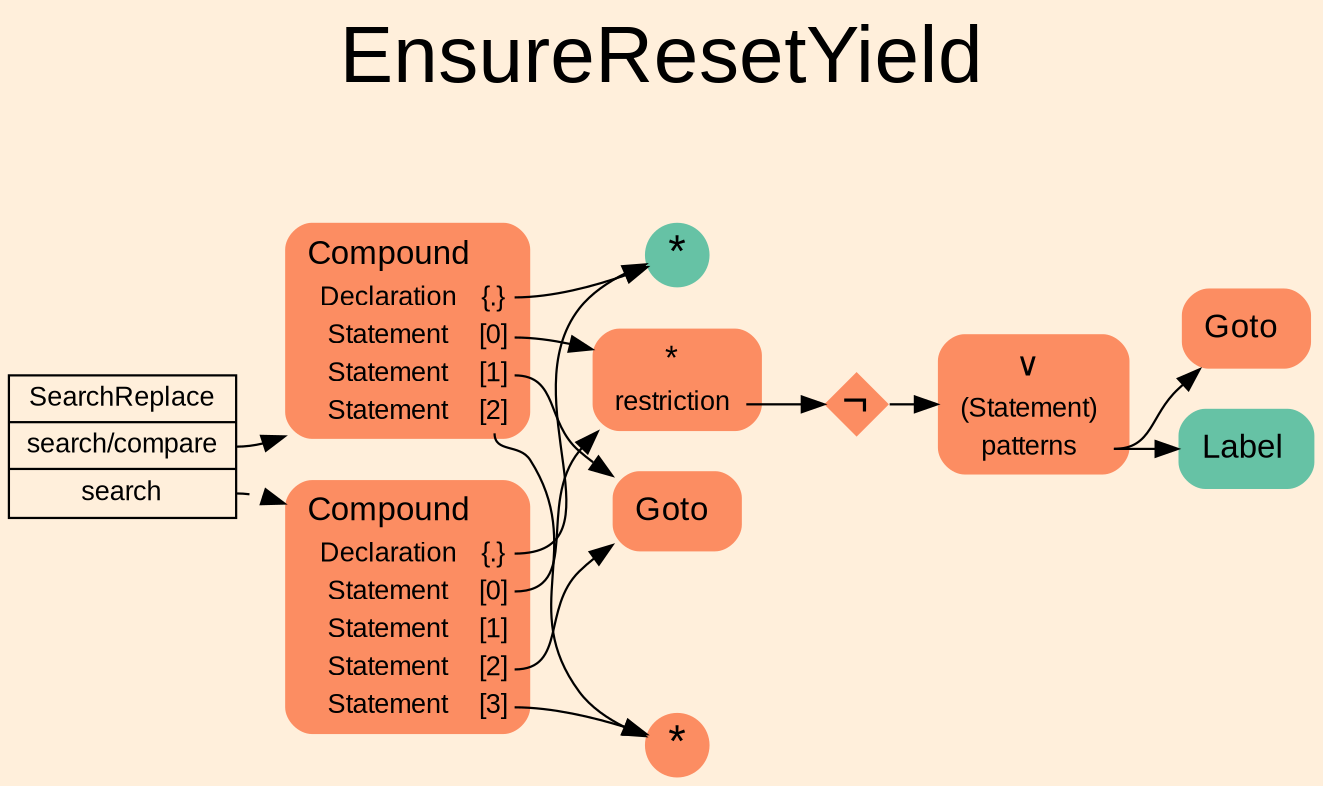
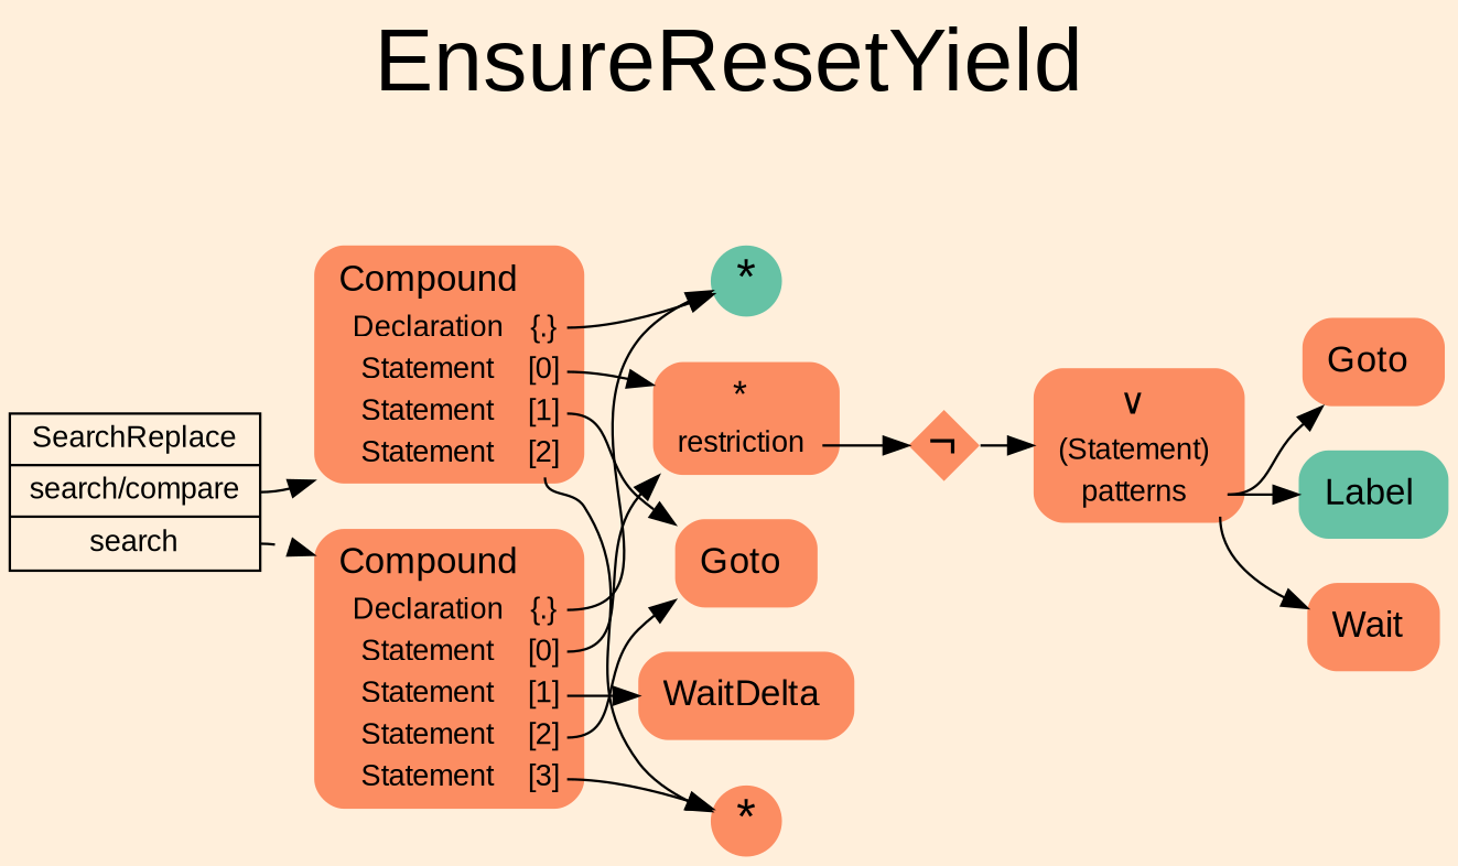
  digraph {
    bgcolor=antiquewhite1
    color=black
    fontcolor=black
    fontname=Arial
    fontsize=36
    label=EnsureResetYield
    labelloc=t
    rankdir=LR
    ranksep=0.3
    node [fillcolor="/set28/2" fontname=Arial fontsize=12 shape=plaintext style="rounded,filled"]
    edge [color=black fontcolor=black fontname=Arial tailport=port1]
    n1 [color=black fillcolor=antiquewhite1 fontcolor=black label="<fixed> SearchReplace | <port0> search/compare | <port1> search" shape=record style=filled]
    n2 [label=<<TABLE BORDER="0" CELLBORDER="0" CELLSPACING="0">      <TR><TD><FONT POINT-SIZE="15.0">Compound</FONT></TD><TD></TD></TR>      <TR><TD>Declaration</TD><TD PORT="port0">{.}</TD></TR>      <TR><TD>Statement</TD><TD PORT="port1">[0]</TD></TR>      <TR><TD>Statement</TD><TD PORT="port2">[1]</TD></TR>      <TR><TD>Statement</TD><TD PORT="port3">[2]</TD></TR>     </TABLE>>]
    n3 [label=<<TABLE BORDER="0" CELLBORDER="0" CELLSPACING="0">      <TR><TD><FONT POINT-SIZE="15.0">Compound</FONT></TD><TD></TD></TR>      <TR><TD>Declaration</TD><TD PORT="port0">{.}</TD></TR>      <TR><TD>Statement</TD><TD PORT="port1">[0]</TD></TR>      <TR><TD>Statement</TD><TD PORT="port2">[1]</TD></TR>      <TR><TD>Statement</TD><TD PORT="port3">[2]</TD></TR>      <TR><TD>Statement</TD><TD PORT="port4">[3]</TD></TR>     </TABLE>>]
    n4 [fillcolor="/set28/1" fixedsize=true fontsize=20 height=0.4 label=<*> penwidth=0.0 shape=circle style=filled width=0.4]
    n5 [label=<<TABLE BORDER="0" CELLBORDER="0" CELLSPACING="0">      <TR><TD><FONT POINT-SIZE="15.0">*</FONT></TD><TD></TD></TR>      <TR><TD>restriction</TD><TD PORT="port0"></TD></TR>     </TABLE>>]
    n6 [label=<<TABLE BORDER="0" CELLBORDER="0" CELLSPACING="0">      <TR><TD><FONT POINT-SIZE="15.0">Goto</FONT></TD><TD></TD></TR>     </TABLE>>]
    n7 [fixedsize=true fontsize=20 height=0.4 label=<*> penwidth=0.0 shape=circle style=filled width=0.4]
+   n8 [label=<<TABLE BORDER="0" CELLBORDER="0" CELLSPACING="0">      <TR><TD><FONT POINT-SIZE="15.0">WaitDelta</FONT></TD><TD></TD></TR>     </TABLE>>]
    n9 [fixedsize=true fontsize=20 height=0.4 label=<¬> penwidth=0.0 shape=diamond style=filled width=0.4]
    n10 [label=<<TABLE BORDER="0" CELLBORDER="0" CELLSPACING="0">      <TR><TD><FONT POINT-SIZE="15.0">∨</FONT></TD><TD></TD></TR>      <TR><TD>(Statement)</TD><TD PORT="port0"></TD></TR>      <TR><TD>patterns</TD><TD PORT="port1"></TD></TR>     </TABLE>>]
    n11 [label=<<TABLE BORDER="0" CELLBORDER="0" CELLSPACING="0">      <TR><TD><FONT POINT-SIZE="15.0">Goto</FONT></TD><TD></TD></TR>     </TABLE>>]
    n12 [fillcolor="/set28/1" label=<<TABLE BORDER="0" CELLBORDER="0" CELLSPACING="0">      <TR><TD><FONT POINT-SIZE="15.0">Label</FONT></TD><TD></TD></TR>     </TABLE>>]
+   n13 [label=<<TABLE BORDER="0" CELLBORDER="0" CELLSPACING="0">      <TR><TD><FONT POINT-SIZE="15.0">Wait</FONT></TD><TD></TD></TR>     </TABLE>>]
    n1 -> n2 [tailport=port0]
    n1 -> n3 [style=dashed]
    n2 -> n4 [tailport=port0]
    n2 -> n5
    n2 -> n6 [tailport=port2]
    n2 -> n7 [tailport=port3]
    n3 -> n4 [tailport=port0]
    n3 -> n5
    n3 -> n6 [tailport=port3]
    n3 -> n7 [tailport=port4]
+   n3 -> n8 [tailport=port2]
    n5 -> n9 [tailport=port0]
    n9 -> n10
    n10 -> n11
    n10 -> n12
+   n10 -> n13
  }
